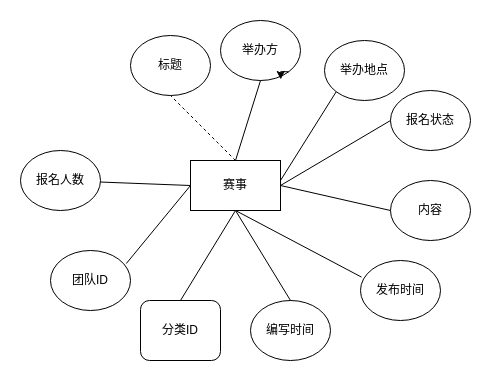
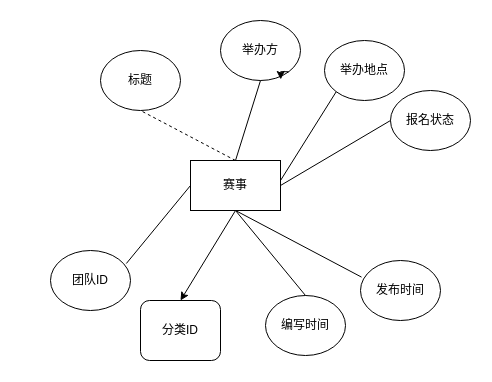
  <mxCell id="0" />
  <mxCell id="1" parent="0" />
  <mxCell id="2" value="赛事" style="rounded=0;whiteSpace=wrap;html=1;" vertex="1" parent="1"><mxGeometry x="190" y="160" width="90" height="50" as="geometry" /></mxCell>
- <mxCell id="3" value="标题" style="ellipse;whiteSpace=wrap;html=1;" vertex="1" parent="1"><mxGeometry x="130" y="35" width="80" height="60" as="geometry" /></mxCell>
+ <mxCell id="3" value="标题" style="ellipse;whiteSpace=wrap;html=1;" vertex="1" parent="1"><mxGeometry x="100" y="50" width="80" height="60" as="geometry" /></mxCell>
  <mxCell id="4" value="举办方" style="ellipse;whiteSpace=wrap;html=1;" vertex="1" parent="1"><mxGeometry x="220" y="20" width="80" height="60" as="geometry" /></mxCell>
  <mxCell id="5" value="举办地点" style="ellipse;whiteSpace=wrap;html=1;" vertex="1" parent="1"><mxGeometry x="324" y="40" width="80" height="60" as="geometry" /></mxCell>
  <mxCell id="6" value="报名状态" style="ellipse;whiteSpace=wrap;html=1;" vertex="1" parent="1"><mxGeometry x="390" y="90" width="80" height="60" as="geometry" /></mxCell>
- <mxCell id="7" value="内容" style="ellipse;whiteSpace=wrap;html=1;" vertex="1" parent="1"><mxGeometry x="390" y="180" width="80" height="60" as="geometry" /></mxCell>
  <mxCell id="8" value="发布时间" style="ellipse;whiteSpace=wrap;html=1;" vertex="1" parent="1"><mxGeometry x="360" y="260" width="80" height="60" as="geometry" /></mxCell>
- <mxCell id="9" value="编写时间" style="ellipse;whiteSpace=wrap;html=1;" vertex="1" parent="1"><mxGeometry x="250" y="300" width="80" height="60" as="geometry" /></mxCell>
- <mxCell id="10" value="报名人数" style="ellipse;whiteSpace=wrap;html=1;" vertex="1" parent="1"><mxGeometry x="20" y="150" width="80" height="60" as="geometry" /></mxCell>
+ <mxCell id="9" value="编写时间" style="ellipse;whiteSpace=wrap;html=1;" vertex="1" parent="1"><mxGeometry x="265" y="295" width="80" height="60" as="geometry" /></mxCell>
  <mxCell id="11" value="团队ID" style="ellipse;whiteSpace=wrap;html=1;" vertex="1" parent="1"><mxGeometry x="50" y="250" width="80" height="60" as="geometry" /></mxCell>
  <mxCell id="12" value="分类ID" style="whiteSpace=wrap;html=1;rounded=1;" vertex="1" parent="1"><mxGeometry x="140" y="300" width="80" height="60" as="geometry" /></mxCell>
  <mxCell id="13" style="edgeStyle=orthogonalEdgeStyle;rounded=0;orthogonalLoop=1;jettySize=auto;html=1;exitX=1;exitY=1;exitDx=0;exitDy=0;entryX=0.753;entryY=0.983;entryDx=0;entryDy=0;entryPerimeter=0;" edge="1" parent="1" source="4" target="4"><mxGeometry relative="1" as="geometry" /></mxCell>
- <mxCell id="14" value="" style="endArrow=none;html=1;exitX=0;exitY=0.5;exitDx=0;exitDy=0;" edge="1" parent="1" source="2" target="10"><mxGeometry width="50" height="50" relative="1" as="geometry"><mxPoint x="210" y="260" as="sourcePoint" /><mxPoint x="260" y="210" as="targetPoint" /></mxGeometry></mxCell>
  <mxCell id="15" value="" style="endArrow=none;html=1;entryX=0.948;entryY=0.217;entryDx=0;entryDy=0;entryPerimeter=0;exitX=0;exitY=0.5;exitDx=0;exitDy=0;" edge="1" parent="1" source="2" target="11"><mxGeometry width="50" height="50" relative="1" as="geometry"><mxPoint x="200" y="195" as="sourcePoint" /><mxPoint x="109.948" y="191.536" as="targetPoint" /></mxGeometry></mxCell>
- <mxCell id="16" value="" style="endArrow=none;html=1;entryX=0.5;entryY=0;entryDx=0;entryDy=0;exitX=0.5;exitY=1;exitDx=0;exitDy=0;" edge="1" parent="1" source="2" target="12"><mxGeometry width="50" height="50" relative="1" as="geometry"><mxPoint x="200" y="195" as="sourcePoint" /><mxPoint x="135.84" y="273.02" as="targetPoint" /></mxGeometry></mxCell>
+ <mxCell id="16" value="" style="endArrow=classic;html=1;entryX=0.5;entryY=0;entryDx=0;entryDy=0;exitX=0.5;exitY=1;exitDx=0;exitDy=0;" edge="1" parent="1" source="2" target="12"><mxGeometry width="50" height="50" relative="1" as="geometry"><mxPoint x="200" y="195" as="sourcePoint" /><mxPoint x="135.84" y="273.02" as="targetPoint" /></mxGeometry></mxCell>
  <mxCell id="17" value="" style="endArrow=none;html=1;entryX=0.5;entryY=0;entryDx=0;entryDy=0;exitX=0.5;exitY=1;exitDx=0;exitDy=0;" edge="1" parent="1" source="2" target="9"><mxGeometry width="50" height="50" relative="1" as="geometry"><mxPoint x="245" y="220" as="sourcePoint" /><mxPoint x="190" y="310" as="targetPoint" /></mxGeometry></mxCell>
  <mxCell id="18" value="" style="endArrow=none;html=1;entryX=0.013;entryY=0.277;entryDx=0;entryDy=0;exitX=0.5;exitY=1;exitDx=0;exitDy=0;entryPerimeter=0;" edge="1" parent="1" source="2" target="8"><mxGeometry width="50" height="50" relative="1" as="geometry"><mxPoint x="245" y="220" as="sourcePoint" /><mxPoint x="300" y="310" as="targetPoint" /></mxGeometry></mxCell>
- <mxCell id="19" value="" style="endArrow=none;html=1;entryX=0;entryY=0.5;entryDx=0;entryDy=0;exitX=1;exitY=0.5;exitDx=0;exitDy=0;" edge="1" parent="1" source="2" target="7"><mxGeometry width="50" height="50" relative="1" as="geometry"><mxPoint x="245" y="220" as="sourcePoint" /><mxPoint x="371.04" y="286.62" as="targetPoint" /></mxGeometry></mxCell>
  <mxCell id="20" value="" style="endArrow=none;html=1;entryX=0;entryY=0.5;entryDx=0;entryDy=0;exitX=1;exitY=0.5;exitDx=0;exitDy=0;" edge="1" parent="1" source="2" target="6"><mxGeometry width="50" height="50" relative="1" as="geometry"><mxPoint x="290" y="195" as="sourcePoint" /><mxPoint x="400" y="220" as="targetPoint" /></mxGeometry></mxCell>
  <mxCell id="21" value="" style="endArrow=none;html=1;entryX=0;entryY=1;entryDx=0;entryDy=0;" edge="1" parent="1" target="5"><mxGeometry width="50" height="50" relative="1" as="geometry"><mxPoint x="280" y="180" as="sourcePoint" /><mxPoint x="400" y="130" as="targetPoint" /></mxGeometry></mxCell>
  <mxCell id="22" value="" style="endArrow=none;html=1;entryX=0.5;entryY=1;entryDx=0;entryDy=0;exitX=0.5;exitY=0;exitDx=0;exitDy=0;" edge="1" parent="1" source="2" target="4"><mxGeometry width="50" height="50" relative="1" as="geometry"><mxPoint x="290" y="190" as="sourcePoint" /><mxPoint x="345.716" y="101.213" as="targetPoint" /></mxGeometry></mxCell>
  <mxCell id="23" value="" style="endArrow=none;html=1;entryX=0.5;entryY=1;entryDx=0;entryDy=0;exitX=0.5;exitY=0;exitDx=0;exitDy=0;dashed=1;" edge="1" parent="1" source="2" target="3"><mxGeometry width="50" height="50" relative="1" as="geometry"><mxPoint x="230" y="150" as="sourcePoint" /><mxPoint x="270" y="90" as="targetPoint" /></mxGeometry></mxCell>
